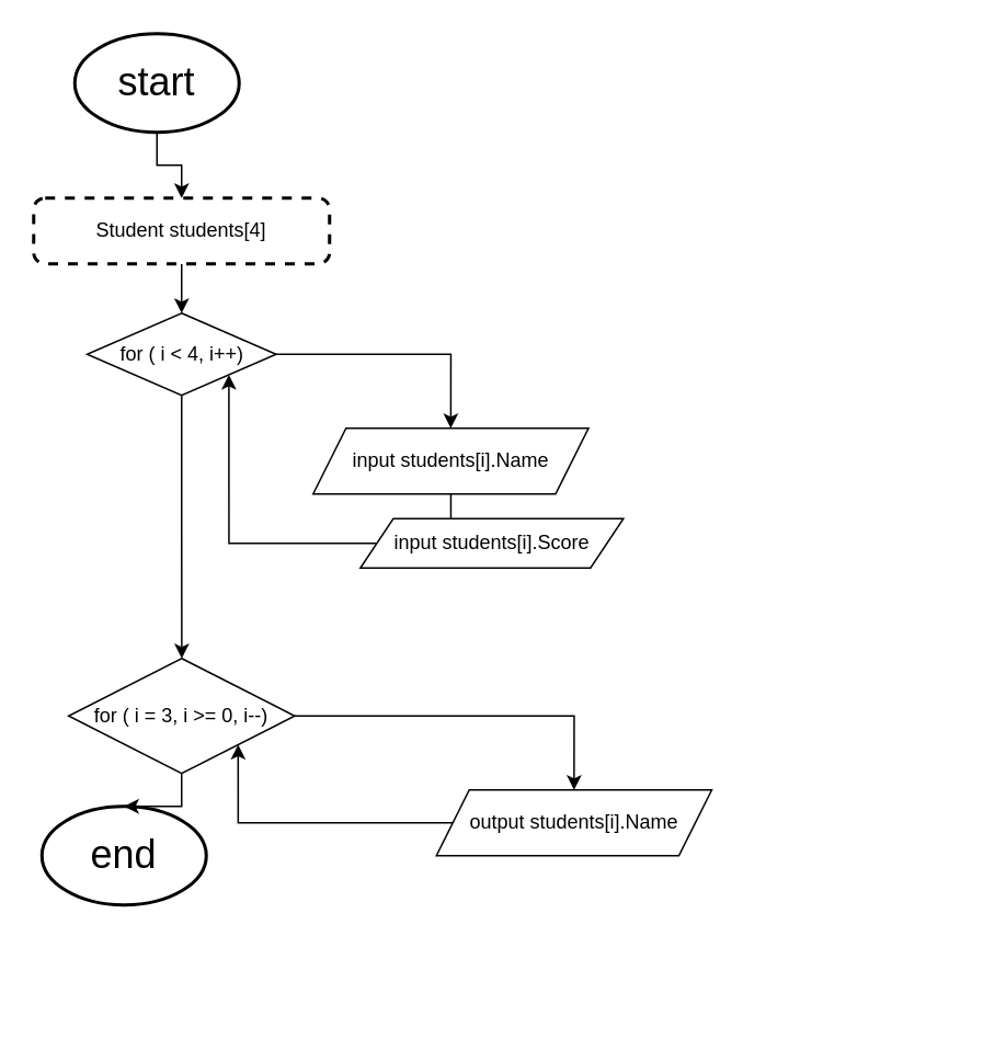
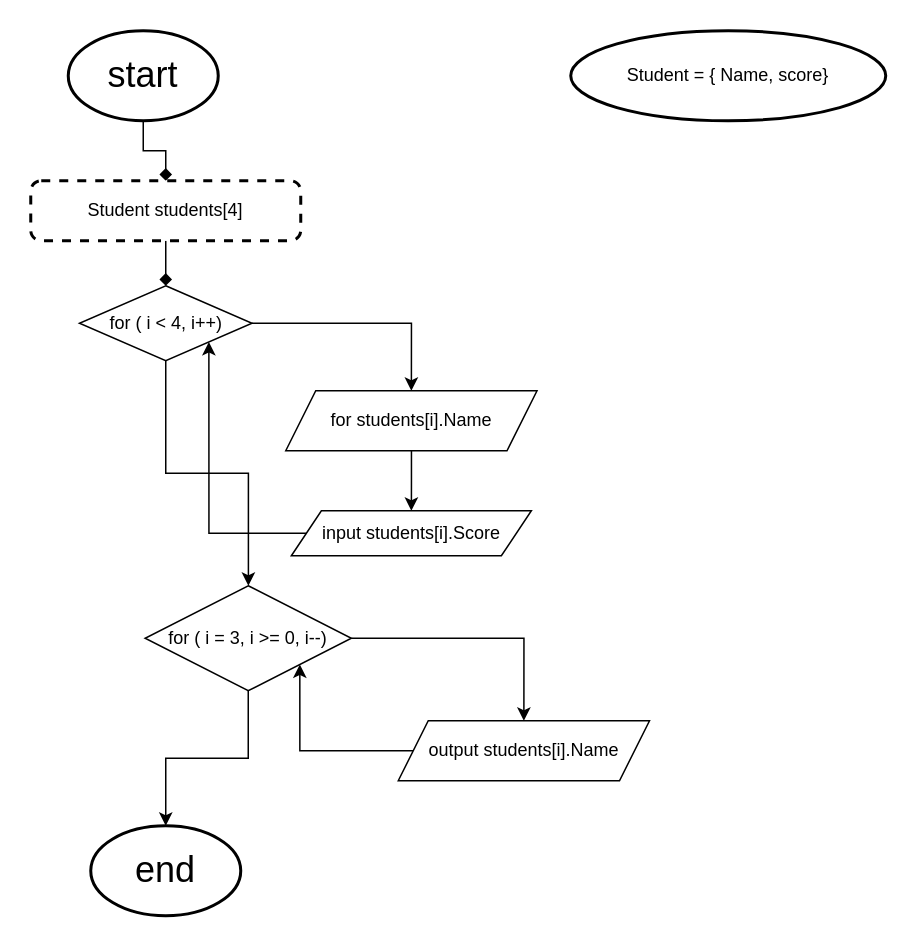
  <mxCell id="0" />
  <mxCell id="1" parent="0" />
- <mxCell id="2" style="edgeStyle=orthogonalEdgeStyle;rounded=0;orthogonalLoop=1;jettySize=auto;html=1;entryX=0.5;entryY=0;entryDx=0;entryDy=0;" edge="1" parent="1" source="3" target="6"><mxGeometry relative="1" as="geometry" /></mxCell>
+ <mxCell id="2" style="edgeStyle=orthogonalEdgeStyle;rounded=0;orthogonalLoop=1;jettySize=auto;html=1;entryX=0.5;entryY=0;entryDx=0;entryDy=0;endArrow=diamond;" edge="1" parent="1" source="3" target="6"><mxGeometry relative="1" as="geometry" /></mxCell>
  <mxCell id="3" value="&lt;font style=&quot;font-size: 24px;&quot;&gt;start&lt;/font&gt;" style="strokeWidth=2;html=1;shape=mxgraph.flowchart.start_1;whiteSpace=wrap;" vertex="1" parent="1"><mxGeometry x="45" y="20" width="100" height="60" as="geometry" /></mxCell>
- <mxCell id="4" value="&lt;font style=&quot;font-size: 24px;&quot;&gt;end&lt;/font&gt;" style="strokeWidth=2;html=1;shape=mxgraph.flowchart.start_1;whiteSpace=wrap;" vertex="1" parent="1"><mxGeometry x="25" y="490" width="100" height="60" as="geometry" /></mxCell>
- <mxCell id="5" style="edgeStyle=orthogonalEdgeStyle;rounded=0;orthogonalLoop=1;jettySize=auto;html=1;entryX=0.5;entryY=0;entryDx=0;entryDy=0;" edge="1" parent="1" source="6" target="10"><mxGeometry relative="1" as="geometry" /></mxCell>
+ <mxCell id="4" value="&lt;font style=&quot;font-size: 24px;&quot;&gt;end&lt;/font&gt;" style="strokeWidth=2;html=1;shape=mxgraph.flowchart.start_1;whiteSpace=wrap;" vertex="1" parent="1"><mxGeometry x="60" y="550" width="100" height="60" as="geometry" /></mxCell>
+ <mxCell id="5" style="edgeStyle=orthogonalEdgeStyle;rounded=0;orthogonalLoop=1;jettySize=auto;html=1;entryX=0.5;entryY=0;entryDx=0;entryDy=0;endArrow=diamond;" edge="1" parent="1" source="6" target="10"><mxGeometry relative="1" as="geometry" /></mxCell>
  <mxCell id="6" value="Student students[4]" style="rounded=1;whiteSpace=wrap;html=1;absoluteArcSize=1;arcSize=14;strokeWidth=2;dashed=1;" vertex="1" parent="1"><mxGeometry x="20" y="120" width="180" height="40" as="geometry" /></mxCell>
+ <mxCell id="7" value="Student = { Name, score}" style="strokeWidth=2;html=1;shape=mxgraph.flowchart.start_1;whiteSpace=wrap;" vertex="1" parent="1"><mxGeometry x="380" y="20" width="210" height="60" as="geometry" /></mxCell>
  <mxCell id="8" style="edgeStyle=orthogonalEdgeStyle;rounded=0;orthogonalLoop=1;jettySize=auto;html=1;entryX=0.5;entryY=0;entryDx=0;entryDy=0;" edge="1" parent="1" source="10" target="12"><mxGeometry relative="1" as="geometry" /></mxCell>
  <mxCell id="9" style="edgeStyle=orthogonalEdgeStyle;rounded=0;orthogonalLoop=1;jettySize=auto;html=1;" edge="1" parent="1" source="10" target="16"><mxGeometry relative="1" as="geometry" /></mxCell>
  <mxCell id="10" value="for ( i &amp;lt; 4, i++)" style="rhombus;whiteSpace=wrap;html=1;" vertex="1" parent="1"><mxGeometry x="52.5" y="190" width="115" height="50" as="geometry" /></mxCell>
  <mxCell id="11" style="edgeStyle=orthogonalEdgeStyle;rounded=0;orthogonalLoop=1;jettySize=auto;html=1;entryX=0.5;entryY=0;entryDx=0;entryDy=0;" edge="1" parent="1" source="12" target="14"><mxGeometry relative="1" as="geometry" /></mxCell>
- <mxCell id="12" value="input students[i].Name" style="shape=parallelogram;perimeter=parallelogramPerimeter;whiteSpace=wrap;html=1;fixedSize=1;" vertex="1" parent="1"><mxGeometry x="190" y="260" width="167.5" height="40" as="geometry" /></mxCell>
+ <mxCell id="12" value="for students[i].Name" style="shape=parallelogram;perimeter=parallelogramPerimeter;whiteSpace=wrap;html=1;fixedSize=1;" vertex="1" parent="1"><mxGeometry x="190" y="260" width="167.5" height="40" as="geometry" /></mxCell>
  <mxCell id="13" style="edgeStyle=orthogonalEdgeStyle;rounded=0;orthogonalLoop=1;jettySize=auto;html=1;entryX=1;entryY=1;entryDx=0;entryDy=0;" edge="1" parent="1" source="14" target="10"><mxGeometry relative="1" as="geometry" /></mxCell>
- <mxCell id="14" value="input students[i].Score" style="shape=parallelogram;perimeter=parallelogramPerimeter;whiteSpace=wrap;html=1;fixedSize=1;" vertex="1" parent="1"><mxGeometry x="218.75" y="315" width="160" height="30" as="geometry" /></mxCell>
+ <mxCell id="14" value="input students[i].Score" style="shape=parallelogram;perimeter=parallelogramPerimeter;whiteSpace=wrap;html=1;fixedSize=1;" vertex="1" parent="1"><mxGeometry x="193.75" y="340" width="160" height="30" as="geometry" /></mxCell>
  <mxCell id="15" style="edgeStyle=orthogonalEdgeStyle;rounded=0;orthogonalLoop=1;jettySize=auto;html=1;entryX=0.5;entryY=0;entryDx=0;entryDy=0;" edge="1" parent="1" source="16" target="18"><mxGeometry relative="1" as="geometry" /></mxCell>
- <mxCell id="16" value="for ( i = 3, i &amp;gt;= 0, i--)" style="rhombus;whiteSpace=wrap;html=1;" vertex="1" parent="1"><mxGeometry x="41.25" y="400" width="137.5" height="70" as="geometry" /></mxCell>
+ <mxCell id="16" value="for ( i = 3, i &amp;gt;= 0, i--)" style="rhombus;whiteSpace=wrap;html=1;" vertex="1" parent="1"><mxGeometry x="96.25" y="390" width="137.5" height="70" as="geometry" /></mxCell>
  <mxCell id="17" style="edgeStyle=orthogonalEdgeStyle;rounded=0;orthogonalLoop=1;jettySize=auto;html=1;entryX=1;entryY=1;entryDx=0;entryDy=0;" edge="1" parent="1" source="18" target="16"><mxGeometry relative="1" as="geometry" /></mxCell>
  <mxCell id="18" value="output students[i].Name" style="shape=parallelogram;perimeter=parallelogramPerimeter;whiteSpace=wrap;html=1;fixedSize=1;" vertex="1" parent="1"><mxGeometry x="265" y="480" width="167.5" height="40" as="geometry" /></mxCell>
  <mxCell id="19" style="edgeStyle=orthogonalEdgeStyle;rounded=0;orthogonalLoop=1;jettySize=auto;html=1;exitX=0.5;exitY=1;exitDx=0;exitDy=0;entryX=0.5;entryY=0;entryDx=0;entryDy=0;entryPerimeter=0;" edge="1" parent="1" source="16" target="4"><mxGeometry relative="1" as="geometry" /></mxCell>
